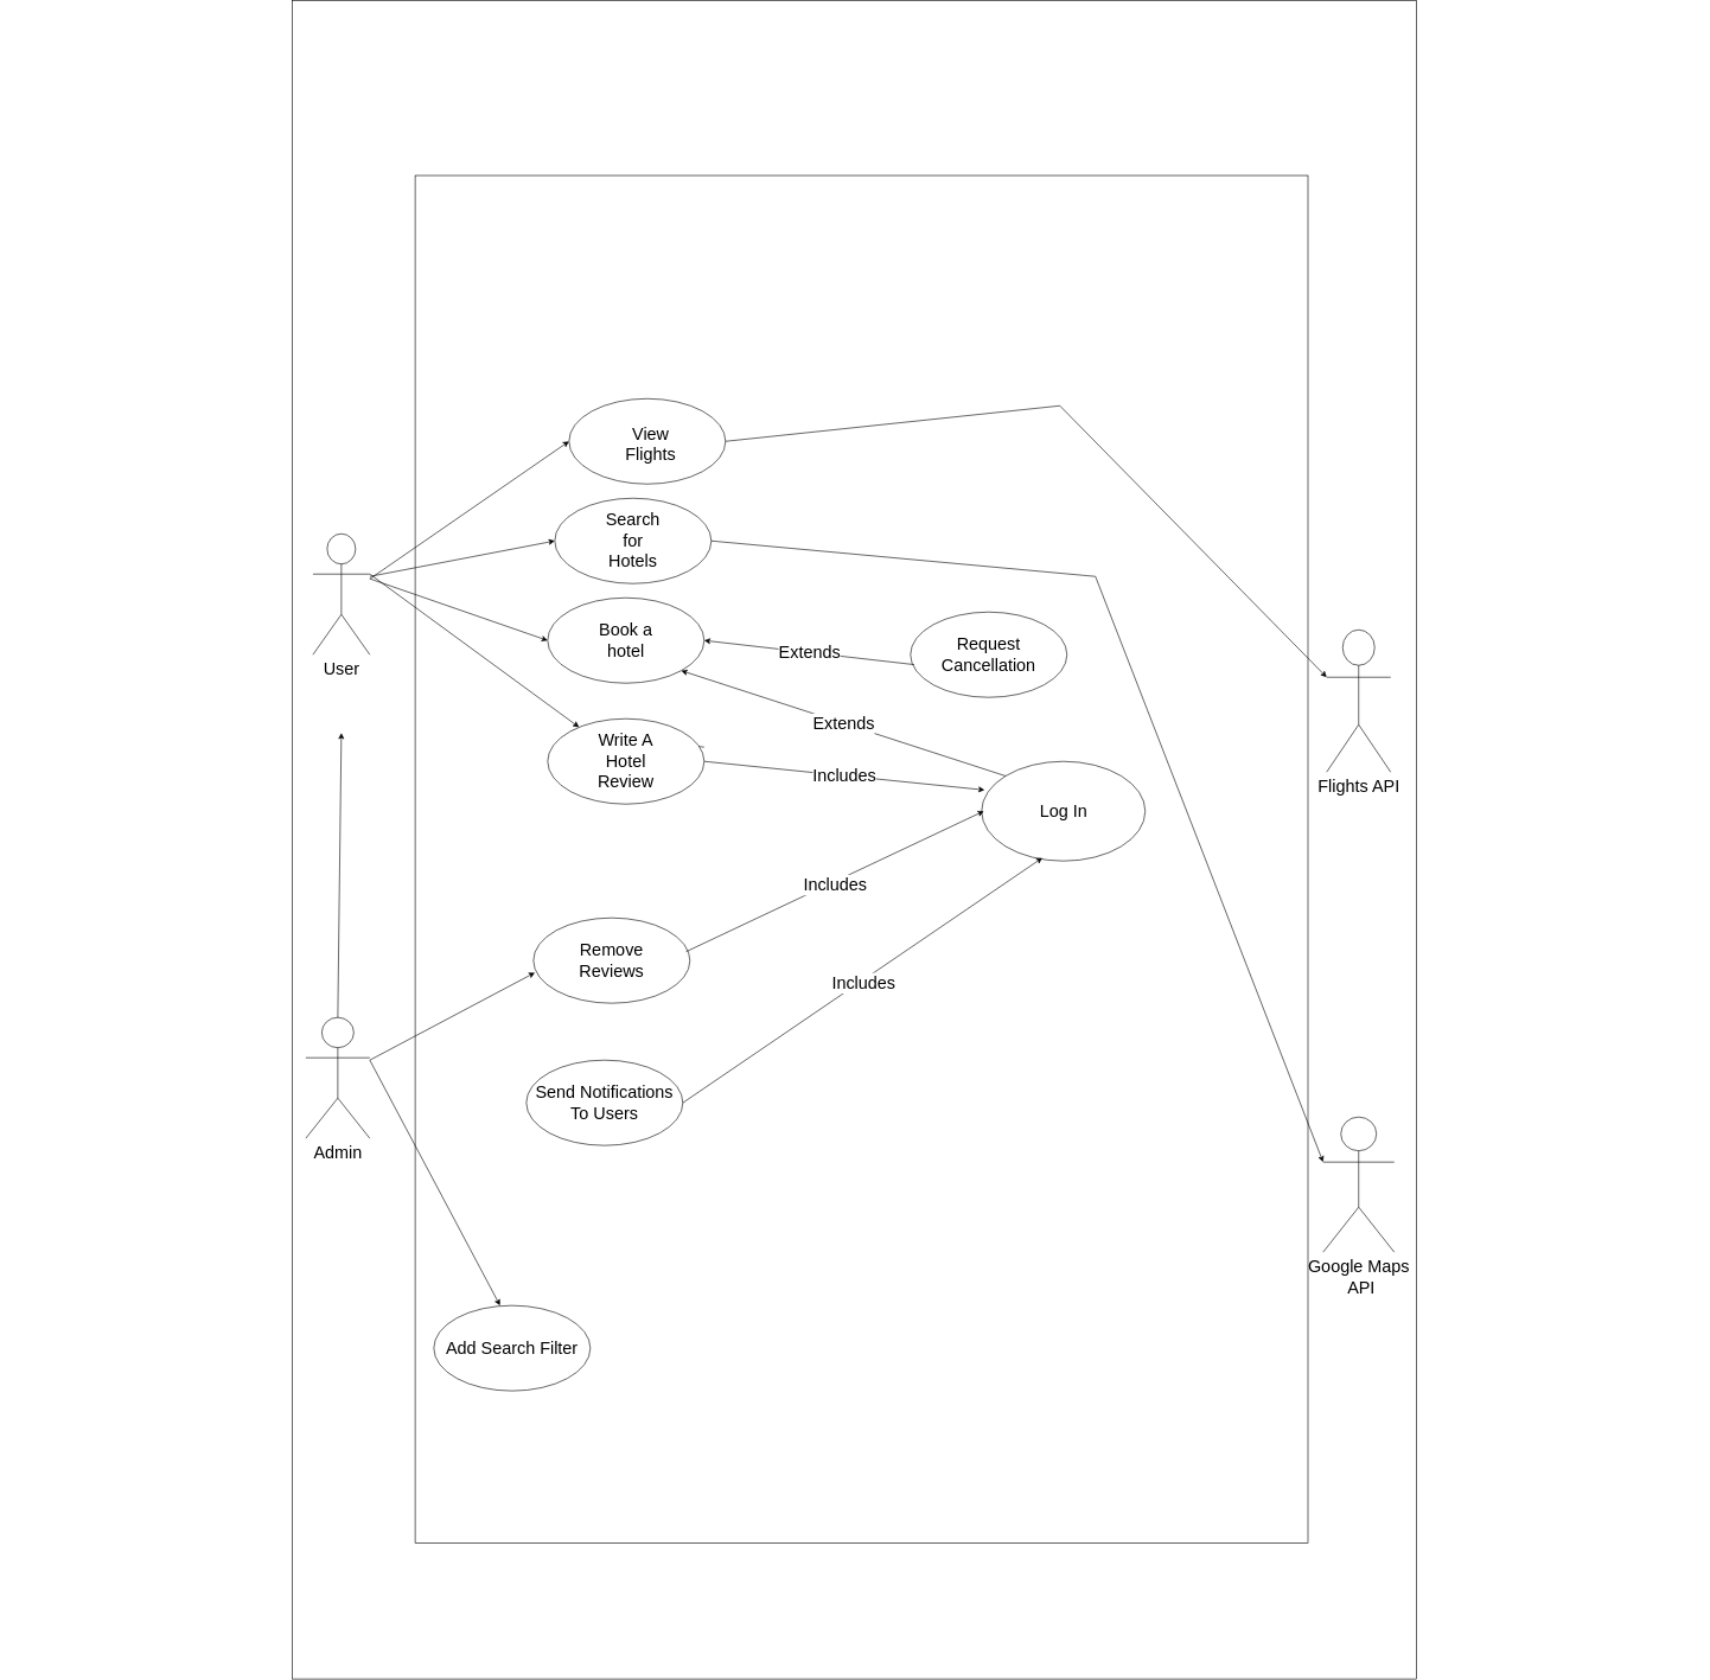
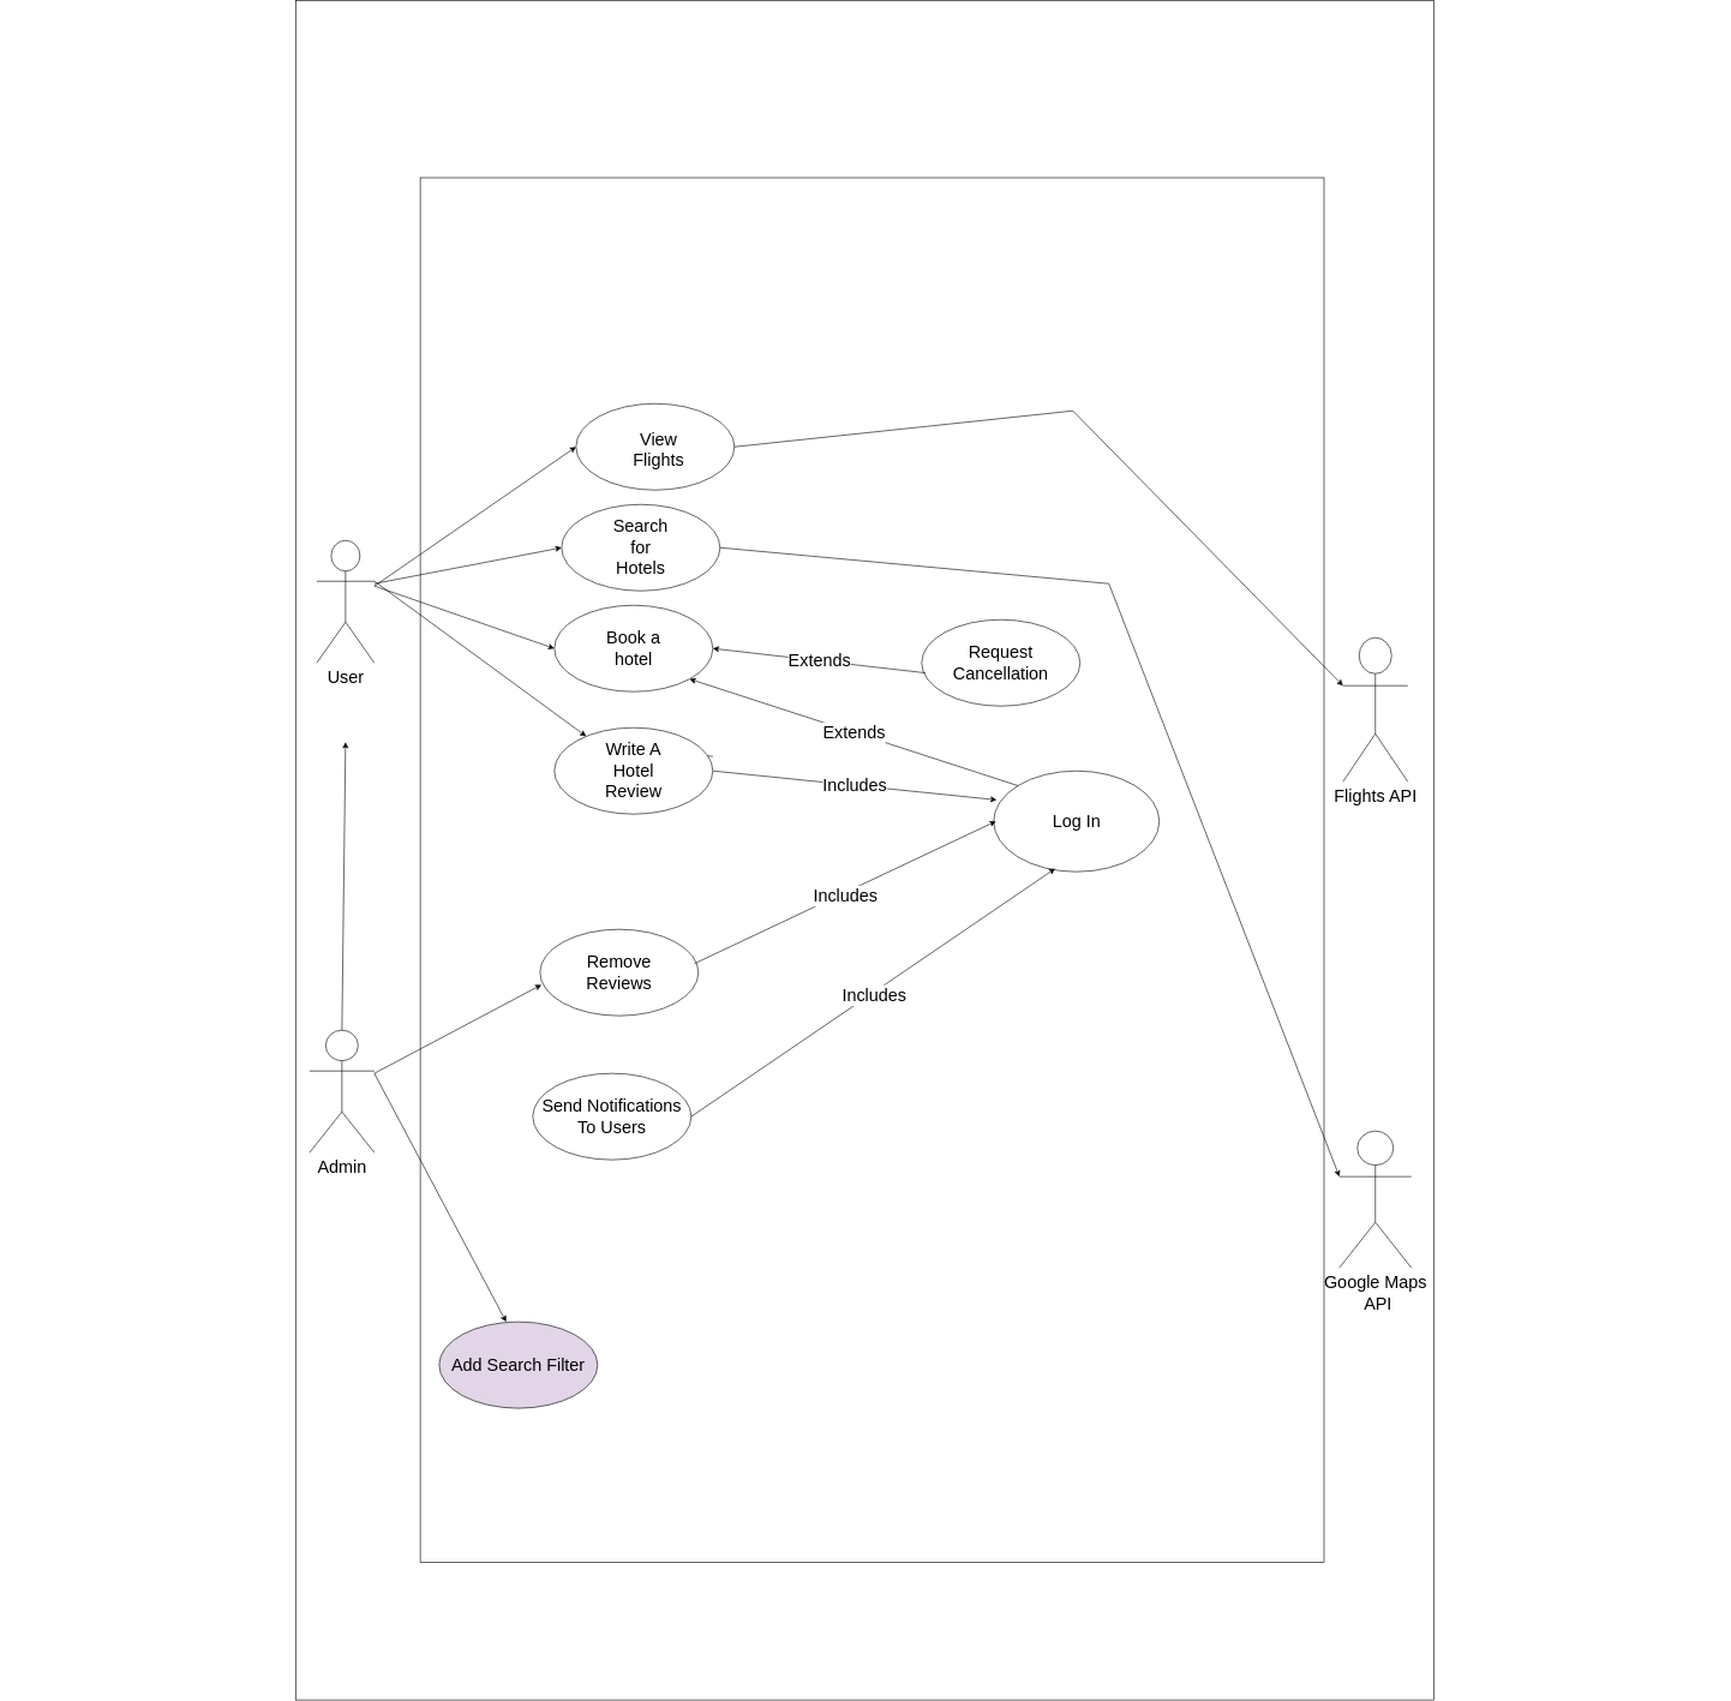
  <mxCell id="0" />
  <mxCell id="1" parent="0" />
  <mxCell id="2" value="" style="rounded=0;whiteSpace=wrap;html=1;rotation=90;" parent="1" vertex="1"><mxGeometry x="20.25" y="20" width="2360" height="1580" as="geometry" /></mxCell>
  <mxCell id="3" value="" style="rounded=0;whiteSpace=wrap;html=1;rotation=90;" parent="1" vertex="1"><mxGeometry x="249" y="210" width="1922.5" height="1255" as="geometry" /></mxCell>
  <mxCell id="4" value="&lt;font style=&quot;font-size: 24px;&quot;&gt;User&lt;/font&gt;" style="shape=umlActor;verticalLabelPosition=bottom;verticalAlign=top;html=1;outlineConnect=0;" parent="1" vertex="1"><mxGeometry x="439" y="380" width="80" height="170" as="geometry" /></mxCell>
  <mxCell id="5" value="&lt;font style=&quot;font-size: 24px;&quot;&gt;Admin&lt;/font&gt;" style="shape=umlActor;verticalLabelPosition=bottom;verticalAlign=top;html=1;outlineConnect=0;" parent="1" vertex="1"><mxGeometry x="429" y="1060" width="90" height="170" as="geometry" /></mxCell>
  <mxCell id="6" value="&lt;font style=&quot;font-size: 24px;&quot;&gt;Google Maps&lt;/font&gt;&lt;div&gt;&lt;font style=&quot;font-size: 24px;&quot;&gt;&amp;nbsp;API&lt;/font&gt;&lt;/div&gt;" style="shape=umlActor;verticalLabelPosition=bottom;verticalAlign=top;html=1;outlineConnect=0;" parent="1" vertex="1"><mxGeometry x="1859" y="1200" width="100" height="190" as="geometry" /></mxCell>
  <mxCell id="7" value="" style="endArrow=classic;html=1;rounded=0;exitX=0.33;exitY=0.988;exitDx=0;exitDy=0;exitPerimeter=0;entryX=0;entryY=0.5;entryDx=0;entryDy=0;" parent="1" target="11" edge="1"><mxGeometry width="50" height="50" relative="1" as="geometry"><mxPoint x="519" y="443.175" as="sourcePoint" /><mxPoint x="751.44" y="320" as="targetPoint" /></mxGeometry></mxCell>
  <mxCell id="8" value="" style="endArrow=classic;html=1;rounded=0;exitX=0.412;exitY=0.787;exitDx=0;exitDy=0;exitPerimeter=0;entryX=0.423;entryY=0;entryDx=0;entryDy=0;entryPerimeter=0;" parent="1" edge="1" target="14"><mxGeometry width="50" height="50" relative="1" as="geometry"><mxPoint x="519.005" y="1120" as="sourcePoint" /><mxPoint x="807.19" y="1163.18" as="targetPoint" /></mxGeometry></mxCell>
  <mxCell id="9" value="" style="endArrow=classic;html=1;rounded=0;exitX=0.33;exitY=0.988;exitDx=0;exitDy=0;exitPerimeter=0;" parent="1" edge="1"><mxGeometry width="50" height="50" relative="1" as="geometry"><mxPoint x="519" y="1120" as="sourcePoint" /><mxPoint x="751" y="997" as="targetPoint" /></mxGeometry></mxCell>
  <mxCell id="10" value="" style="endArrow=classic;html=1;rounded=0;exitX=0.412;exitY=0.787;exitDx=0;exitDy=0;exitPerimeter=0;entryX=0;entryY=0.5;entryDx=0;entryDy=0;" parent="1" target="12" edge="1"><mxGeometry width="50" height="50" relative="1" as="geometry"><mxPoint x="519.005" y="443.41" as="sourcePoint" /><mxPoint x="807.19" y="486.59" as="targetPoint" /></mxGeometry></mxCell>
  <mxCell id="11" value="" style="ellipse;whiteSpace=wrap;html=1;" parent="1" vertex="1"><mxGeometry x="769" y="470" width="220" height="120" as="geometry" /></mxCell>
  <mxCell id="12" value="" style="ellipse;whiteSpace=wrap;html=1;" parent="1" vertex="1"><mxGeometry x="799" y="190" width="220" height="120" as="geometry" /></mxCell>
  <mxCell id="13" value="" style="ellipse;whiteSpace=wrap;html=1;" parent="1" vertex="1"><mxGeometry x="749" y="920" width="220" height="120" as="geometry" /></mxCell>
- <mxCell id="14" value="&lt;font style=&quot;font-size: 24px;&quot;&gt;Add Search Filter&lt;/font&gt;" style="ellipse;whiteSpace=wrap;html=1;" parent="1" vertex="1"><mxGeometry x="609" y="1465" width="220" height="120" as="geometry" /></mxCell>
+ <mxCell id="14" value="&lt;font style=&quot;font-size: 24px;&quot;&gt;Add Search Filter&lt;/font&gt;" style="ellipse;whiteSpace=wrap;html=1;fillColor=#e1d5e7;" parent="1" vertex="1"><mxGeometry x="609" y="1465" width="220" height="120" as="geometry" /></mxCell>
  <mxCell id="15" value="&lt;span style=&quot;font-size: 24px;&quot;&gt;Book a hotel&lt;/span&gt;" style="text;html=1;align=center;verticalAlign=middle;whiteSpace=wrap;rounded=0;" parent="1" vertex="1"><mxGeometry x="834" y="497.5" width="90" height="65" as="geometry" /></mxCell>
  <mxCell id="16" value="&lt;span style=&quot;font-size: 24px;&quot;&gt;View Flights&lt;/span&gt;" style="text;html=1;align=center;verticalAlign=middle;whiteSpace=wrap;rounded=0;" parent="1" vertex="1"><mxGeometry x="849" y="220" width="130" height="67.5" as="geometry" /></mxCell>
  <mxCell id="17" value="&lt;font style=&quot;font-size: 24px;&quot;&gt;Remove Reviews&lt;/font&gt;" style="text;html=1;align=center;verticalAlign=middle;whiteSpace=wrap;rounded=0;" parent="1" vertex="1"><mxGeometry x="829" y="965" width="60" height="30" as="geometry" /></mxCell>
  <mxCell id="18" value="" style="ellipse;whiteSpace=wrap;html=1;" parent="1" vertex="1"><mxGeometry x="1379" y="700" width="230" height="140" as="geometry" /></mxCell>
  <mxCell id="19" value="&lt;span style=&quot;font-size: 24px;&quot;&gt;Log In&lt;/span&gt;" style="text;html=1;align=center;verticalAlign=middle;whiteSpace=wrap;rounded=0;" parent="1" vertex="1"><mxGeometry x="1436.5" y="747.5" width="115" height="45" as="geometry" /></mxCell>
  <mxCell id="20" value="" style="endArrow=classic;html=1;rounded=0;exitX=0.975;exitY=0.396;exitDx=0;exitDy=0;entryX=0;entryY=1;entryDx=0;entryDy=0;exitPerimeter=0;" parent="1" source="13" edge="1"><mxGeometry relative="1" as="geometry"><mxPoint x="999" y="1131" as="sourcePoint" /><mxPoint x="1382" y="770" as="targetPoint" /><Array as="points" /></mxGeometry></mxCell>
  <mxCell id="21" value="Label" style="edgeLabel;resizable=0;html=1;;align=center;verticalAlign=middle;" parent="20" connectable="0" vertex="1"><mxGeometry relative="1" as="geometry" /></mxCell>
  <mxCell id="22" value="&lt;font style=&quot;font-size: 24px;&quot;&gt;Includes&lt;/font&gt;" style="edgeLabel;html=1;align=center;verticalAlign=middle;resizable=0;points=[];" parent="20" vertex="1" connectable="0"><mxGeometry x="0.004" y="-3" relative="1" as="geometry"><mxPoint x="-2" y="2" as="offset" /></mxGeometry></mxCell>
  <mxCell id="23" value="" style="endArrow=classic;html=1;rounded=0;entryX=0.018;entryY=0.287;entryDx=0;entryDy=0;entryPerimeter=0;exitX=1;exitY=0.5;exitDx=0;exitDy=0;" parent="1" source="30" target="18" edge="1"><mxGeometry relative="1" as="geometry"><mxPoint x="999" y="540" as="sourcePoint" /><mxPoint x="1179" y="700" as="targetPoint" /></mxGeometry></mxCell>
  <mxCell id="24" value="&lt;font style=&quot;font-size: 24px;&quot;&gt;Includes&lt;/font&gt;" style="edgeLabel;resizable=0;html=1;;align=center;verticalAlign=middle;" parent="23" connectable="0" vertex="1"><mxGeometry relative="1" as="geometry" /></mxCell>
  <mxCell id="25" value="&lt;span style=&quot;font-size: 24px;&quot;&gt;Request&lt;/span&gt;&lt;div&gt;&lt;span style=&quot;font-size: 24px;&quot;&gt;Cancellation&lt;/span&gt;&lt;/div&gt;" style="ellipse;whiteSpace=wrap;html=1;" parent="1" vertex="1"><mxGeometry x="1279" y="490" width="220" height="120" as="geometry" /></mxCell>
  <mxCell id="26" value="" style="endArrow=classic;html=1;rounded=0;entryX=1;entryY=0.5;entryDx=0;entryDy=0;exitX=0.024;exitY=0.616;exitDx=0;exitDy=0;exitPerimeter=0;" parent="1" source="25" target="11" edge="1"><mxGeometry relative="1" as="geometry"><mxPoint x="1009" y="841" as="sourcePoint" /><mxPoint x="1109" y="841" as="targetPoint" /><Array as="points" /></mxGeometry></mxCell>
  <mxCell id="27" value="&lt;font style=&quot;font-size: 24px;&quot;&gt;Extends&lt;/font&gt;" style="edgeLabel;resizable=0;html=1;;align=center;verticalAlign=middle;" parent="26" connectable="0" vertex="1"><mxGeometry relative="1" as="geometry" /></mxCell>
  <mxCell id="28" value="" style="endArrow=classic;html=1;rounded=0;exitX=1;exitY=0.333;exitDx=0;exitDy=0;exitPerimeter=0;entryX=0;entryY=0;entryDx=0;entryDy=0;" parent="1" source="30" target="30" edge="1"><mxGeometry width="50" height="50" relative="1" as="geometry"><mxPoint x="1189" y="990" as="sourcePoint" /><mxPoint x="1239" y="940" as="targetPoint" /></mxGeometry></mxCell>
  <mxCell id="29" value="" style="endArrow=classic;html=1;rounded=0;exitX=1;exitY=0.333;exitDx=0;exitDy=0;exitPerimeter=0;" parent="1" source="4" target="30" edge="1"><mxGeometry width="50" height="50" relative="1" as="geometry"><mxPoint x="519" y="437" as="sourcePoint" /><mxPoint x="1239" y="940" as="targetPoint" /></mxGeometry></mxCell>
  <mxCell id="30" value="" style="ellipse;whiteSpace=wrap;html=1;" parent="1" vertex="1"><mxGeometry x="769" y="640" width="220" height="120" as="geometry" /></mxCell>
  <mxCell id="31" value="&lt;span style=&quot;font-size: 24px;&quot;&gt;Send Notifications&lt;/span&gt;&lt;div&gt;&lt;span style=&quot;font-size: 24px;&quot;&gt;To Users&lt;/span&gt;&lt;/div&gt;" style="ellipse;whiteSpace=wrap;html=1;" parent="1" vertex="1"><mxGeometry x="739" y="1120" width="220" height="120" as="geometry" /></mxCell>
  <mxCell id="32" value="&lt;span style=&quot;font-size: 24px;&quot;&gt;Write A Hotel Review&lt;/span&gt;" style="text;html=1;align=center;verticalAlign=middle;whiteSpace=wrap;rounded=0;" parent="1" vertex="1"><mxGeometry x="849" y="685" width="60" height="30" as="geometry" /></mxCell>
  <mxCell id="33" value="" style="endArrow=classic;html=1;rounded=0;exitX=1;exitY=0.5;exitDx=0;exitDy=0;entryX=0.371;entryY=0.969;entryDx=0;entryDy=0;entryPerimeter=0;" parent="1" source="31" target="18" edge="1"><mxGeometry relative="1" as="geometry"><mxPoint x="1039" as="sourcePoint" y="1190" /><mxPoint x="1423" y="830" as="targetPoint" /><Array as="points" /></mxGeometry></mxCell>
  <mxCell id="34" value="Label" style="edgeLabel;resizable=0;html=1;;align=center;verticalAlign=middle;" parent="33" connectable="0" vertex="1"><mxGeometry relative="1" as="geometry" /></mxCell>
  <mxCell id="35" value="&lt;font style=&quot;font-size: 24px;&quot;&gt;Includes&lt;/font&gt;" style="edgeLabel;html=1;align=center;verticalAlign=middle;resizable=0;points=[];" parent="33" vertex="1" connectable="0"><mxGeometry x="0.004" y="-3" relative="1" as="geometry"><mxPoint x="-2" y="2" as="offset" /></mxGeometry></mxCell>
  <mxCell id="36" value="&lt;span style=&quot;font-size: 24px;&quot;&gt;Flights API&lt;/span&gt;" style="shape=umlActor;verticalLabelPosition=bottom;verticalAlign=top;html=1;outlineConnect=0;" vertex="1" parent="1"><mxGeometry x="1864" y="515" width="90" height="200" as="geometry" /></mxCell>
  <mxCell id="37" value="" style="endArrow=classic;html=1;rounded=0;exitX=0.5;exitY=0;exitDx=0;exitDy=0;exitPerimeter=0;" edge="1" parent="1" source="5"><mxGeometry width="50" height="50" relative="1" as="geometry"><mxPoint x="499" y="860" as="sourcePoint" /><mxPoint x="479" y="660" as="targetPoint" /></mxGeometry></mxCell>
  <mxCell id="38" value="" style="endArrow=classic;html=1;rounded=0;entryX=0;entryY=0.333;entryDx=0;entryDy=0;entryPerimeter=0;exitX=1;exitY=0.5;exitDx=0;exitDy=0;" edge="1" parent="1" source="12" target="36"><mxGeometry width="50" height="50" relative="1" as="geometry"><mxPoint x="1069" y="290" as="sourcePoint" /><mxPoint x="1119" y="240" as="targetPoint" /><Array as="points"><mxPoint x="1489" y="200" /></Array></mxGeometry></mxCell>
  <mxCell id="39" value="" style="endArrow=classic;html=1;rounded=0;entryX=1;entryY=1;entryDx=0;entryDy=0;exitX=0;exitY=0;exitDx=0;exitDy=0;" edge="1" parent="1" source="18" target="11"><mxGeometry relative="1" as="geometry"><mxPoint x="1304" y="404" as="sourcePoint" /><mxPoint x="989" y="390" as="targetPoint" /><Array as="points" /></mxGeometry></mxCell>
  <mxCell id="40" value="&lt;font style=&quot;font-size: 24px;&quot;&gt;Extends&lt;/font&gt;" style="edgeLabel;resizable=0;html=1;;align=center;verticalAlign=middle;" connectable="0" vertex="1" parent="39"><mxGeometry relative="1" as="geometry" /></mxCell>
  <mxCell id="41" value="" style="ellipse;whiteSpace=wrap;html=1;" vertex="1" parent="1"><mxGeometry x="779" y="330" width="220" height="120" as="geometry" /></mxCell>
  <mxCell id="42" value="" style="endArrow=classic;html=1;rounded=0;entryX=0;entryY=0.5;entryDx=0;entryDy=0;" edge="1" parent="1" target="41"><mxGeometry width="50" height="50" relative="1" as="geometry"><mxPoint x="519" y="440" as="sourcePoint" /><mxPoint x="809" y="260" as="targetPoint" /></mxGeometry></mxCell>
  <mxCell id="43" value="&lt;font style=&quot;font-size: 24px;&quot;&gt;Search for Hotels&lt;/font&gt;" style="text;html=1;align=center;verticalAlign=middle;whiteSpace=wrap;rounded=0;" vertex="1" parent="1"><mxGeometry x="859" y="375" width="60" height="30" as="geometry" /></mxCell>
  <mxCell id="44" value="" style="endArrow=classic;html=1;rounded=0;exitX=1;exitY=0.5;exitDx=0;exitDy=0;entryX=0;entryY=0.333;entryDx=0;entryDy=0;entryPerimeter=0;" edge="1" parent="1" source="41" target="6"><mxGeometry width="50" height="50" relative="1" as="geometry"><mxPoint x="1179" y="960" as="sourcePoint" /><mxPoint x="1229" y="910" as="targetPoint" /><Array as="points"><mxPoint x="1539" y="440" /></Array></mxGeometry></mxCell>
